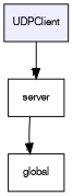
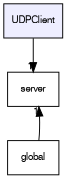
  digraph {
    compound=true
    node [fontname=FreeSans fontsize=10 shape=box]
    edge [headlabel=1 labeldistance=1.5 labelfontname=FreeSans labelfontsize=10]
    n1 [fillcolor="#eeeeff" label=UDPClient pencolor=black style=filled]
    n2 [label=server]
    n3 [label=global]
    n1 -> n2
-   n2 -> n3
+   n3 -> n2
  }
